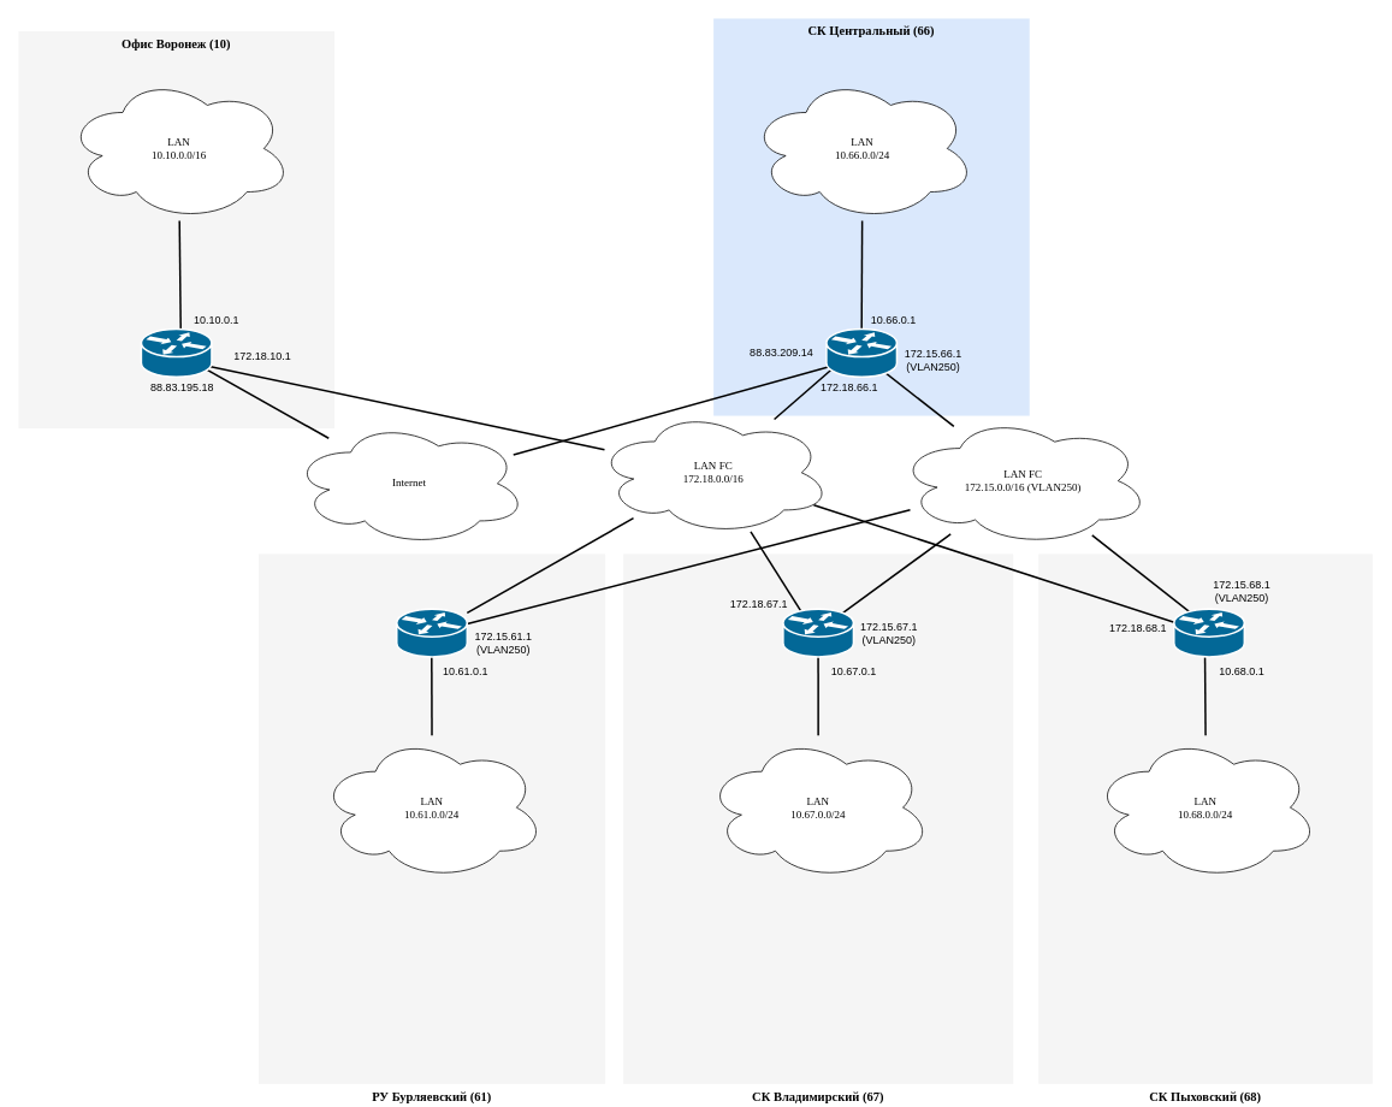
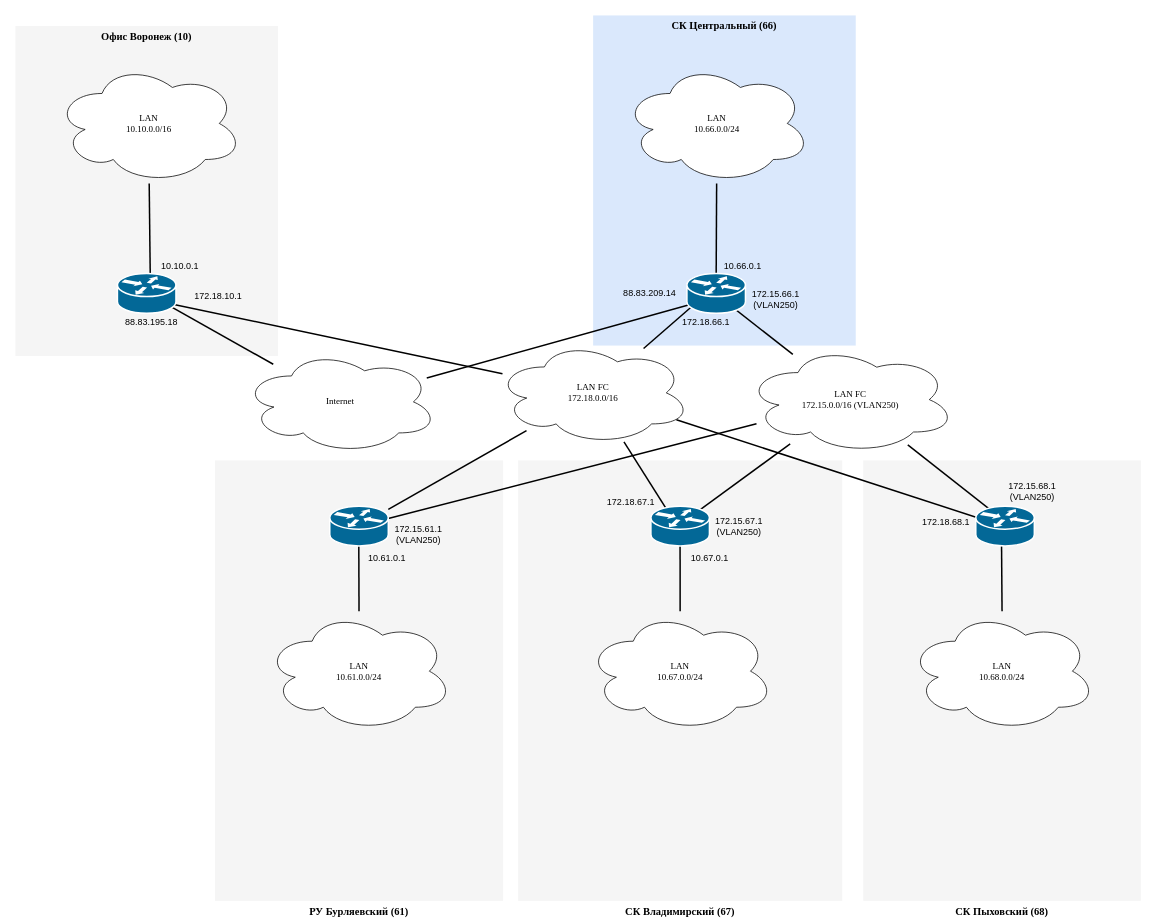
  <mxCell id="0" />
  <mxCell id="1" parent="0" />
  <mxCell id="2" value="СК Центральный (66)" style="whiteSpace=wrap;html=1;rounded=0;shadow=0;comic=0;strokeWidth=1;fontFamily=Verdana;fontSize=14;fillColor=#dae8fc;strokeColor=none;verticalAlign=top;fontStyle=1;" parent="1" vertex="1"><mxGeometry x="790" y="20" width="350" height="440" as="geometry" /></mxCell>
  <mxCell id="3" value="СК Пыховский (68)" style="whiteSpace=wrap;html=1;rounded=0;shadow=0;comic=0;strokeWidth=1;fontFamily=Verdana;fontSize=14;fillColor=#f5f5f5;strokeColor=none;fontStyle=1;verticalAlign=top;labelPosition=center;verticalLabelPosition=bottom;align=center;" parent="1" vertex="1"><mxGeometry x="1150" y="613" width="370" height="587" as="geometry" /></mxCell>
  <mxCell id="4" value="СК Владимирский (67)" style="whiteSpace=wrap;html=1;rounded=0;shadow=0;comic=0;strokeWidth=1;fontFamily=Verdana;fontSize=14;fillColor=#f5f5f5;strokeColor=none;fontStyle=1;verticalAlign=top;labelPosition=center;verticalLabelPosition=bottom;align=center;" parent="1" vertex="1"><mxGeometry x="690" y="613" width="432" height="587" as="geometry" /></mxCell>
  <mxCell id="5" value="РУ Бурляевский (61)" style="whiteSpace=wrap;html=1;rounded=0;shadow=0;comic=0;strokeWidth=1;fontFamily=Verdana;fontSize=14;fillColor=#f5f5f5;strokeColor=none;fontStyle=1;verticalAlign=top;labelPosition=center;verticalLabelPosition=bottom;align=center;" parent="1" vertex="1"><mxGeometry x="286" y="613" width="384" height="587" as="geometry" /></mxCell>
  <mxCell id="6" value="Internet" style="ellipse;shape=cloud;whiteSpace=wrap;html=1;rounded=0;shadow=0;comic=0;strokeWidth=1;fontFamily=Verdana;fontSize=12;" parent="1" vertex="1"><mxGeometry x="323" y="466" width="260" height="138" as="geometry" /></mxCell>
  <mxCell id="7" style="edgeStyle=none;html=1;labelBackgroundColor=none;startFill=0;endArrow=none;endFill=0;strokeWidth=2;fontFamily=Verdana;fontSize=12;exitX=0.485;exitY=0.506;exitDx=0;exitDy=0;exitPerimeter=0;" parent="1" source="49" target="11" edge="1"><mxGeometry relative="1" as="geometry"><mxPoint x="954" y="470" as="targetPoint" /></mxGeometry></mxCell>
  <mxCell id="8" value="LAN&lt;br&gt;10.66.0.0/24" style="ellipse;shape=cloud;whiteSpace=wrap;html=1;rounded=0;shadow=0;comic=0;strokeWidth=1;fontFamily=Verdana;fontSize=12;" parent="1" vertex="1"><mxGeometry x="830" y="84" width="250" height="160" as="geometry" /></mxCell>
  <mxCell id="9" style="edgeStyle=none;html=1;labelBackgroundColor=none;startFill=0;endArrow=none;endFill=0;strokeWidth=2;fontFamily=Verdana;fontSize=12;entryX=0.5;entryY=0;entryDx=0;entryDy=0;entryPerimeter=0;" parent="1" source="8" target="49" edge="1"><mxGeometry relative="1" as="geometry"><mxPoint x="1040" y="274" as="sourcePoint" /><mxPoint x="1040" y="327" as="targetPoint" /></mxGeometry></mxCell>
  <mxCell id="10" value="10.66.0.1" style="text;html=1;resizable=0;autosize=1;align=center;verticalAlign=middle;points=[];fillColor=none;strokeColor=none;rounded=0;" parent="1" vertex="1"><mxGeometry x="954" y="344" width="70" height="20" as="geometry" /></mxCell>
  <mxCell id="11" value="LAN FC&lt;br&gt;172.15.0.0/16 (VLAN250)" style="ellipse;shape=cloud;whiteSpace=wrap;html=1;rounded=0;shadow=0;comic=0;strokeWidth=1;fontFamily=Verdana;fontSize=12;" parent="1" vertex="1"><mxGeometry x="993" y="460" width="280" height="144" as="geometry" /></mxCell>
  <mxCell id="12" value="172.15.66.1&lt;br&gt;(VLAN250)" style="text;html=1;resizable=0;autosize=1;align=center;verticalAlign=middle;points=[];fillColor=none;strokeColor=none;rounded=0;" parent="1" vertex="1"><mxGeometry x="993" y="384" width="80" height="30" as="geometry" /></mxCell>
  <mxCell id="13" style="edgeStyle=none;html=1;labelBackgroundColor=none;startFill=0;endArrow=none;endFill=0;strokeWidth=2;fontFamily=Verdana;fontSize=12;exitX=0.497;exitY=0.38;exitDx=0;exitDy=0;exitPerimeter=0;" parent="1" source="36" target="11" edge="1"><mxGeometry relative="1" as="geometry"><mxPoint x="962.83" y="400.818" as="sourcePoint" /><mxPoint x="1134.776" y="486.261" as="targetPoint" /></mxGeometry></mxCell>
  <mxCell id="14" value="172.15.68.1&lt;br&gt;(VLAN250)" style="text;html=1;resizable=0;autosize=1;align=center;verticalAlign=middle;points=[];fillColor=none;strokeColor=none;rounded=0;" parent="1" vertex="1"><mxGeometry x="1335" y="639" width="80" height="30" as="geometry" /></mxCell>
  <mxCell id="15" value="172.15.67.1&lt;br&gt;(VLAN250)" style="text;html=1;resizable=0;autosize=1;align=center;verticalAlign=middle;points=[];fillColor=none;strokeColor=none;rounded=0;" parent="1" vertex="1"><mxGeometry x="944" y="685.5" width="80" height="30" as="geometry" /></mxCell>
  <mxCell id="16" value="172.15.61.1&lt;br&gt;(VLAN250)" style="text;html=1;resizable=0;autosize=1;align=center;verticalAlign=middle;points=[];fillColor=none;strokeColor=none;rounded=0;" parent="1" vertex="1"><mxGeometry x="517" y="697" width="80" height="30" as="geometry" /></mxCell>
  <mxCell id="17" style="edgeStyle=none;html=1;labelBackgroundColor=none;startFill=0;endArrow=none;endFill=0;strokeWidth=2;fontFamily=Verdana;fontSize=12;exitX=0.468;exitY=0.491;exitDx=0;exitDy=0;exitPerimeter=0;" parent="1" source="33" target="11" edge="1"><mxGeometry relative="1" as="geometry"><mxPoint x="1348.766" y="704.14" as="sourcePoint" /><mxPoint x="1064.594" y="573.859" as="targetPoint" /></mxGeometry></mxCell>
  <mxCell id="18" style="edgeStyle=none;html=1;labelBackgroundColor=none;startFill=0;endArrow=none;endFill=0;strokeWidth=2;fontFamily=Verdana;fontSize=12;" parent="1" source="25" target="11" edge="1"><mxGeometry relative="1" as="geometry"><mxPoint x="1358.766" y="714.14" as="sourcePoint" /><mxPoint x="1074.594" y="583.859" as="targetPoint" /></mxGeometry></mxCell>
  <mxCell id="19" value="LAN&lt;br&gt;10.68.0.0/24" style="ellipse;shape=cloud;whiteSpace=wrap;html=1;rounded=0;shadow=0;comic=0;strokeWidth=1;fontFamily=Verdana;fontSize=12;" parent="1" vertex="1"><mxGeometry x="1210" y="814" width="250" height="160" as="geometry" /></mxCell>
  <mxCell id="20" style="edgeStyle=none;html=1;labelBackgroundColor=none;startFill=0;endArrow=none;endFill=0;strokeWidth=2;fontFamily=Verdana;fontSize=12;entryX=0.437;entryY=0.38;entryDx=0;entryDy=0;entryPerimeter=0;" parent="1" source="19" target="36" edge="1"><mxGeometry relative="1" as="geometry"><mxPoint x="1348.766" y="704.14" as="sourcePoint" /><mxPoint x="1064.594" y="573.859" as="targetPoint" /></mxGeometry></mxCell>
  <mxCell id="21" value="LAN&lt;br&gt;10.67.0.0/24" style="ellipse;shape=cloud;whiteSpace=wrap;html=1;rounded=0;shadow=0;comic=0;strokeWidth=1;fontFamily=Verdana;fontSize=12;" parent="1" vertex="1"><mxGeometry x="781" y="814" width="250" height="160" as="geometry" /></mxCell>
  <mxCell id="22" value="LAN&lt;br&gt;10.61.0.0/24" style="ellipse;shape=cloud;whiteSpace=wrap;html=1;rounded=0;shadow=0;comic=0;strokeWidth=1;fontFamily=Verdana;fontSize=12;" parent="1" vertex="1"><mxGeometry x="353" y="814" width="250" height="160" as="geometry" /></mxCell>
  <mxCell id="23" style="edgeStyle=none;html=1;labelBackgroundColor=none;startFill=0;endArrow=none;endFill=0;strokeWidth=2;fontFamily=Verdana;fontSize=12;entryX=0.498;entryY=0.357;entryDx=0;entryDy=0;entryPerimeter=0;" parent="1" source="21" target="33" edge="1"><mxGeometry relative="1" as="geometry"><mxPoint x="1345" y="824" as="sourcePoint" /><mxPoint x="1344.086" y="704.14" as="targetPoint" /></mxGeometry></mxCell>
  <mxCell id="24" style="edgeStyle=none;html=1;labelBackgroundColor=none;startFill=0;endArrow=none;endFill=0;strokeWidth=2;fontFamily=Verdana;fontSize=12;entryX=0.495;entryY=0.468;entryDx=0;entryDy=0;entryPerimeter=0;" parent="1" source="22" target="25" edge="1"><mxGeometry relative="1" as="geometry"><mxPoint x="1355" y="834" as="sourcePoint" /><mxPoint x="1354.086" y="714.14" as="targetPoint" /></mxGeometry></mxCell>
  <mxCell id="25" value="" style="shape=mxgraph.cisco.routers.router;html=1;dashed=0;fillColor=#036897;strokeColor=#ffffff;strokeWidth=2;verticalLabelPosition=bottom;verticalAlign=top;rounded=0;shadow=0;comic=0;fontFamily=Verdana;fontSize=12;" parent="1" vertex="1"><mxGeometry x="439" y="674" width="78" height="53" as="geometry" /></mxCell>
- <mxCell id="26" value="10.68.0.1" style="text;html=1;resizable=0;autosize=1;align=center;verticalAlign=middle;points=[];fillColor=none;strokeColor=none;rounded=0;" parent="1" vertex="1"><mxGeometry x="1340" y="734" width="70" height="20" as="geometry" /></mxCell>
  <mxCell id="27" value="10.67.0.1" style="text;html=1;resizable=0;autosize=1;align=center;verticalAlign=middle;points=[];fillColor=none;strokeColor=none;rounded=0;" parent="1" vertex="1"><mxGeometry x="910" y="734" width="70" height="20" as="geometry" /></mxCell>
  <mxCell id="28" value="10.61.0.1" style="text;html=1;resizable=0;autosize=1;align=center;verticalAlign=middle;points=[];fillColor=none;strokeColor=none;rounded=0;" parent="1" vertex="1"><mxGeometry x="480" y="734" width="70" height="20" as="geometry" /></mxCell>
  <mxCell id="29" value="LAN FC&lt;br&gt;172.18.0.0/16" style="ellipse;shape=cloud;whiteSpace=wrap;html=1;rounded=0;shadow=0;comic=0;strokeWidth=1;fontFamily=Verdana;fontSize=12;" parent="1" vertex="1"><mxGeometry x="660" y="454" width="260" height="138" as="geometry" /></mxCell>
  <mxCell id="30" style="edgeStyle=none;html=1;labelBackgroundColor=none;startFill=0;endArrow=none;endFill=0;strokeWidth=2;fontFamily=Verdana;fontSize=12;" parent="1" source="29" target="25" edge="1"><mxGeometry relative="1" as="geometry"><mxPoint x="965" y="254" as="sourcePoint" /><mxPoint x="964" y="374" as="targetPoint" /></mxGeometry></mxCell>
  <mxCell id="31" value="172.18.67.1" style="text;html=1;resizable=0;autosize=1;align=center;verticalAlign=middle;points=[];fillColor=none;strokeColor=none;rounded=0;" parent="1" vertex="1"><mxGeometry x="800" y="659" width="80" height="20" as="geometry" /></mxCell>
  <mxCell id="32" style="edgeStyle=none;html=1;labelBackgroundColor=none;startFill=0;endArrow=none;endFill=0;strokeWidth=2;fontFamily=Verdana;fontSize=12;entryX=0.407;entryY=0.402;entryDx=0;entryDy=0;entryPerimeter=0;" parent="1" source="29" target="33" edge="1"><mxGeometry relative="1" as="geometry"><mxPoint x="711.322" y="583.455" as="sourcePoint" /><mxPoint x="527" y="688.312" as="targetPoint" /></mxGeometry></mxCell>
  <mxCell id="33" value="" style="shape=mxgraph.cisco.routers.router;html=1;dashed=0;fillColor=#036897;strokeColor=#ffffff;strokeWidth=2;verticalLabelPosition=bottom;verticalAlign=top;rounded=0;shadow=0;comic=0;fontFamily=Verdana;fontSize=12;" parent="1" vertex="1"><mxGeometry x="867" y="674" width="78" height="53" as="geometry" /></mxCell>
  <mxCell id="34" value="172.18.68.1" style="text;html=1;resizable=0;autosize=1;align=center;verticalAlign=middle;points=[];fillColor=none;strokeColor=none;rounded=0;" parent="1" vertex="1"><mxGeometry x="1220" y="685.5" width="80" height="20" as="geometry" /></mxCell>
  <mxCell id="35" style="edgeStyle=none;html=1;labelBackgroundColor=none;startFill=0;endArrow=none;endFill=0;strokeWidth=2;fontFamily=Verdana;fontSize=12;entryX=0.633;entryY=0.579;entryDx=0;entryDy=0;entryPerimeter=0;" parent="1" source="29" target="36" edge="1"><mxGeometry relative="1" as="geometry"><mxPoint x="841.234" y="598.437" as="sourcePoint" /><mxPoint x="908.746" y="705.306" as="targetPoint" /></mxGeometry></mxCell>
  <mxCell id="36" value="" style="shape=mxgraph.cisco.routers.router;html=1;dashed=0;fillColor=#036897;strokeColor=#ffffff;strokeWidth=2;verticalLabelPosition=bottom;verticalAlign=top;rounded=0;shadow=0;comic=0;fontFamily=Verdana;fontSize=12;" parent="1" vertex="1"><mxGeometry x="1300" y="674" width="78" height="53" as="geometry" /></mxCell>
  <mxCell id="37" value="172.18.66.1" style="text;html=1;resizable=0;autosize=1;align=center;verticalAlign=middle;points=[];fillColor=none;strokeColor=none;rounded=0;" parent="1" vertex="1"><mxGeometry x="900" y="419" width="80" height="20" as="geometry" /></mxCell>
  <mxCell id="38" style="edgeStyle=none;html=1;labelBackgroundColor=none;startFill=0;endArrow=none;endFill=0;strokeWidth=2;fontFamily=Verdana;fontSize=12;exitX=0.305;exitY=0.546;exitDx=0;exitDy=0;exitPerimeter=0;" parent="1" source="49" target="29" edge="1"><mxGeometry relative="1" as="geometry"><mxPoint x="711.322" y="583.455" as="sourcePoint" /><mxPoint x="527" y="688.312" as="targetPoint" /></mxGeometry></mxCell>
  <mxCell id="39" value="Офис Воронеж (10)" style="whiteSpace=wrap;html=1;rounded=0;shadow=0;comic=0;strokeWidth=1;fontFamily=Verdana;fontSize=14;fillColor=#f5f5f5;strokeColor=none;verticalAlign=top;fontStyle=1" parent="1" vertex="1"><mxGeometry x="20" y="34" width="350" height="440" as="geometry" /></mxCell>
  <mxCell id="40" value="LAN&lt;br&gt;10.10.0.0/16" style="ellipse;shape=cloud;whiteSpace=wrap;html=1;rounded=0;shadow=0;comic=0;strokeWidth=1;fontFamily=Verdana;fontSize=12;" parent="1" vertex="1"><mxGeometry x="73" y="84" width="250" height="160" as="geometry" /></mxCell>
  <mxCell id="41" value="10.10.0.1" style="text;html=1;resizable=0;autosize=1;align=center;verticalAlign=middle;points=[];fillColor=none;strokeColor=none;rounded=0;" parent="1" vertex="1"><mxGeometry x="204" y="344" width="70" height="20" as="geometry" /></mxCell>
  <mxCell id="42" value="88.83.195.18" style="text;html=1;resizable=0;autosize=1;align=center;verticalAlign=middle;points=[];fillColor=none;strokeColor=none;rounded=0;" parent="1" vertex="1"><mxGeometry x="156" y="419" width="90" height="20" as="geometry" /></mxCell>
  <mxCell id="43" value="172.18.10.1" style="text;html=1;resizable=0;autosize=1;align=center;verticalAlign=middle;points=[];fillColor=none;strokeColor=none;rounded=0;" parent="1" vertex="1"><mxGeometry x="250" y="384" width="80" height="20" as="geometry" /></mxCell>
  <mxCell id="44" style="edgeStyle=none;html=1;labelBackgroundColor=none;startFill=0;endArrow=none;endFill=0;strokeWidth=2;fontFamily=Verdana;fontSize=12;entryX=0.564;entryY=0.491;entryDx=0;entryDy=0;entryPerimeter=0;" parent="1" source="40" target="47" edge="1"><mxGeometry relative="1" as="geometry"><mxPoint x="301" y="214" as="sourcePoint" /><mxPoint x="300" y="334" as="targetPoint" /></mxGeometry></mxCell>
  <mxCell id="45" style="edgeStyle=none;html=1;labelBackgroundColor=none;startFill=0;endArrow=none;endFill=0;strokeWidth=2;fontFamily=Verdana;fontSize=12;exitX=0.578;exitY=0.657;exitDx=0;exitDy=0;exitPerimeter=0;" parent="1" source="47" target="29" edge="1"><mxGeometry relative="1" as="geometry"><mxPoint x="965" y="254" as="sourcePoint" /><mxPoint x="964" y="374" as="targetPoint" /></mxGeometry></mxCell>
  <mxCell id="46" style="edgeStyle=none;html=1;labelBackgroundColor=none;startFill=0;endArrow=none;endFill=0;strokeWidth=2;fontFamily=Verdana;fontSize=12;entryX=0.352;entryY=0.368;entryDx=0;entryDy=0;entryPerimeter=0;" parent="1" source="6" target="47" edge="1"><mxGeometry relative="1" as="geometry"><mxPoint x="208.417" y="254" as="sourcePoint" /><mxPoint x="209.992" y="400.023" as="targetPoint" /></mxGeometry></mxCell>
  <mxCell id="47" value="" style="shape=mxgraph.cisco.routers.router;html=1;dashed=0;fillColor=#036897;strokeColor=#ffffff;strokeWidth=2;verticalLabelPosition=bottom;verticalAlign=top;rounded=0;shadow=0;comic=0;fontFamily=Verdana;fontSize=12;" parent="1" vertex="1"><mxGeometry x="156" y="364" width="78" height="53" as="geometry" /></mxCell>
  <mxCell id="48" style="edgeStyle=none;html=1;labelBackgroundColor=none;startFill=0;endArrow=none;endFill=0;strokeWidth=2;fontFamily=Verdana;fontSize=12;entryX=0.516;entryY=0.59;entryDx=0;entryDy=0;entryPerimeter=0;" parent="1" source="6" target="49" edge="1"><mxGeometry relative="1" as="geometry"><mxPoint x="373.483" y="494.965" as="sourcePoint" /><mxPoint x="193.456" y="393.504" as="targetPoint" /></mxGeometry></mxCell>
  <mxCell id="49" value="" style="shape=mxgraph.cisco.routers.router;html=1;dashed=0;fillColor=#036897;strokeColor=#ffffff;strokeWidth=2;verticalLabelPosition=bottom;verticalAlign=top;rounded=0;shadow=0;comic=0;fontFamily=Verdana;fontSize=12;" parent="1" vertex="1"><mxGeometry x="915" y="364" width="78" height="53" as="geometry" /></mxCell>
  <mxCell id="50" value="88.83.209.14" style="text;html=1;resizable=0;autosize=1;align=center;verticalAlign=middle;points=[];fillColor=none;strokeColor=none;rounded=0;" vertex="1" parent="1"><mxGeometry x="820" y="380.5" width="90" height="20" as="geometry" /></mxCell>
